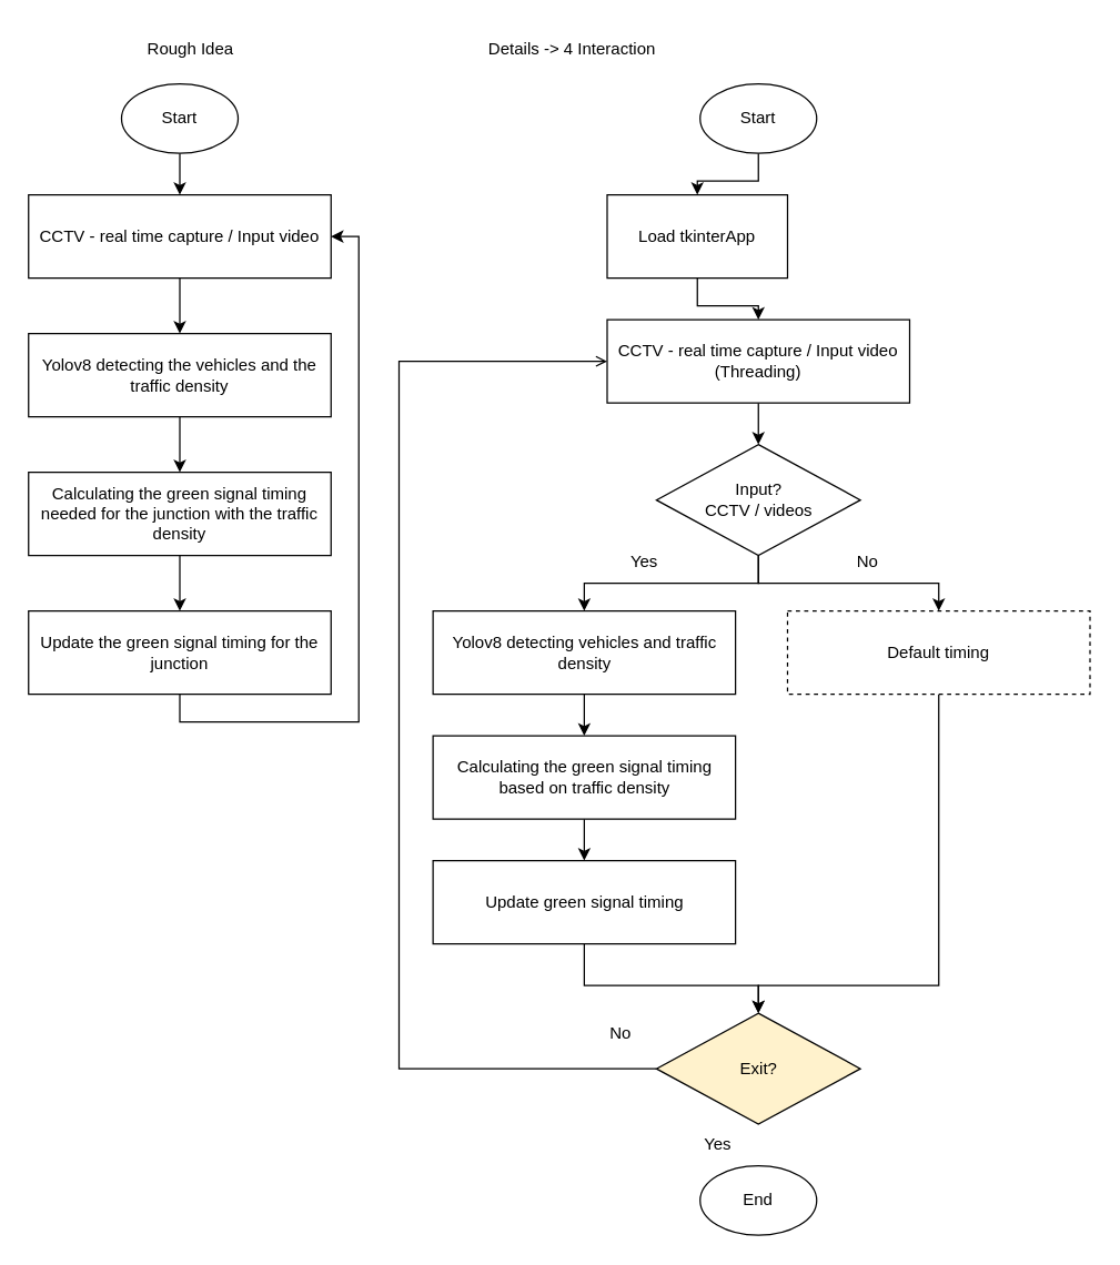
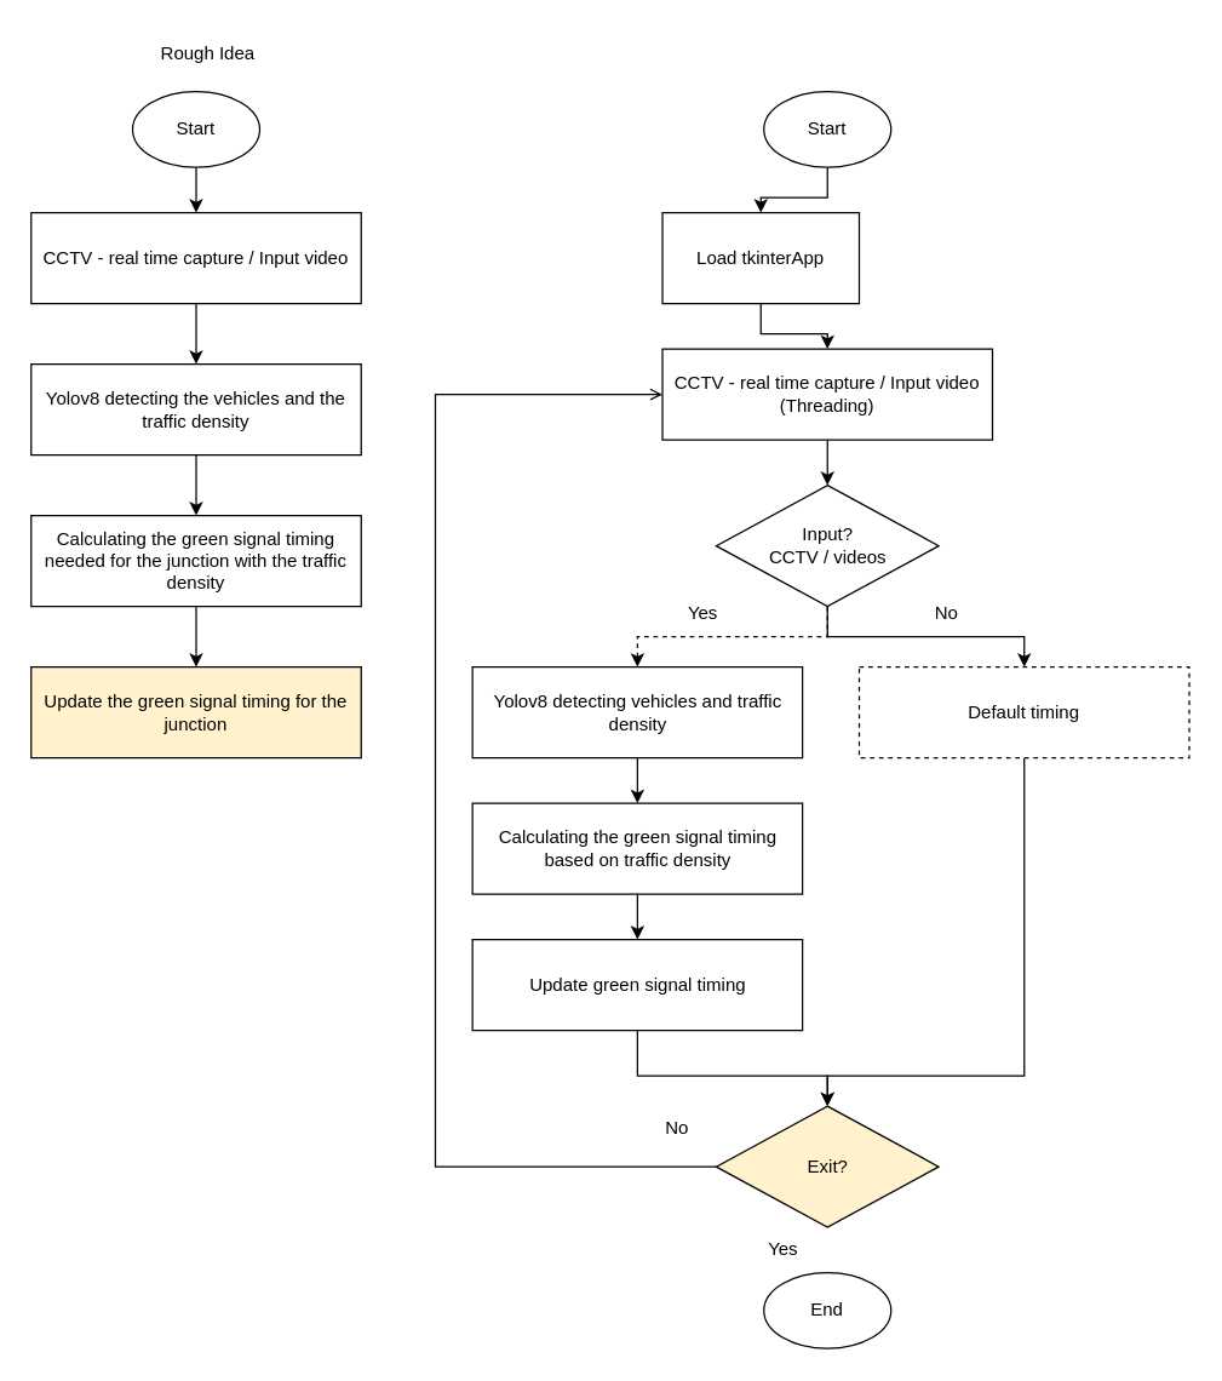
  <mxCell id="0" />
  <mxCell id="1" parent="0" />
  <mxCell id="2" value="" style="edgeStyle=orthogonalEdgeStyle;rounded=0;orthogonalLoop=1;jettySize=auto;html=1;" edge="1" parent="1" source="3" target="5"><mxGeometry relative="1" as="geometry" /></mxCell>
  <mxCell id="3" value="Start" style="ellipse;whiteSpace=wrap;html=1;" vertex="1" parent="1"><mxGeometry x="87" y="60" width="84" height="50" as="geometry" /></mxCell>
  <mxCell id="4" value="" style="edgeStyle=orthogonalEdgeStyle;rounded=0;orthogonalLoop=1;jettySize=auto;html=1;" edge="1" parent="1" source="5" target="7"><mxGeometry relative="1" as="geometry" /></mxCell>
  <mxCell id="5" value="CCTV - real time capture / Input video" style="rounded=0;whiteSpace=wrap;html=1;" vertex="1" parent="1"><mxGeometry x="20" y="140" width="218" height="60" as="geometry" /></mxCell>
  <mxCell id="6" value="" style="edgeStyle=orthogonalEdgeStyle;rounded=0;orthogonalLoop=1;jettySize=auto;html=1;" edge="1" parent="1" source="7" target="9"><mxGeometry relative="1" as="geometry" /></mxCell>
  <mxCell id="7" value="Yolov8 detecting the vehicles and the traffic density" style="rounded=0;whiteSpace=wrap;html=1;" vertex="1" parent="1"><mxGeometry x="20" y="240" width="218" height="60" as="geometry" /></mxCell>
  <mxCell id="8" value="" style="edgeStyle=orthogonalEdgeStyle;rounded=0;orthogonalLoop=1;jettySize=auto;html=1;" edge="1" parent="1" source="9" target="11"><mxGeometry relative="1" as="geometry" /></mxCell>
  <mxCell id="9" value="Calculating the green signal timing needed for the junction with the traffic density" style="rounded=0;whiteSpace=wrap;html=1;" vertex="1" parent="1"><mxGeometry x="20" y="340" width="218" height="60" as="geometry" /></mxCell>
- <mxCell id="10" style="edgeStyle=orthogonalEdgeStyle;rounded=0;orthogonalLoop=1;jettySize=auto;html=1;exitX=0.5;exitY=1;exitDx=0;exitDy=0;entryX=1;entryY=0.5;entryDx=0;entryDy=0;" edge="1" parent="1" source="11" target="5"><mxGeometry relative="1" as="geometry"><Array as="points"><mxPoint x="129" y="520" /><mxPoint x="258" y="520" /><mxPoint x="258" y="170" /></Array></mxGeometry></mxCell>
- <mxCell id="11" value="Update the green signal timing for the junction" style="rounded=0;whiteSpace=wrap;html=1;" vertex="1" parent="1"><mxGeometry x="20" y="440" width="218" height="60" as="geometry" /></mxCell>
+ <mxCell id="11" value="Update the green signal timing for the junction" style="rounded=0;whiteSpace=wrap;html=1;fillColor=#fff2cc;" vertex="1" parent="1"><mxGeometry x="20" y="440" width="218" height="60" as="geometry" /></mxCell>
  <mxCell id="12" value="Rough Idea" style="text;html=1;align=center;verticalAlign=middle;whiteSpace=wrap;rounded=0;" vertex="1" parent="1"><mxGeometry x="97" y="20" width="80" height="30" as="geometry" /></mxCell>
- <mxCell id="13" value="Details -&amp;gt; 4 Interaction" style="text;html=1;align=center;verticalAlign=middle;whiteSpace=wrap;rounded=0;" vertex="1" parent="1"><mxGeometry x="327" width="170" height="30" as="geometry" y="20" /></mxCell>
  <mxCell id="14" value="" style="edgeStyle=orthogonalEdgeStyle;rounded=0;orthogonalLoop=1;jettySize=auto;html=1;" edge="1" parent="1" source="15" target="17"><mxGeometry relative="1" as="geometry" /></mxCell>
  <mxCell id="15" value="Start" style="ellipse;whiteSpace=wrap;html=1;" vertex="1" parent="1"><mxGeometry x="504" y="60" width="84" height="50" as="geometry" /></mxCell>
  <mxCell id="16" value="" style="edgeStyle=orthogonalEdgeStyle;rounded=0;orthogonalLoop=1;jettySize=auto;html=1;" edge="1" parent="1" source="17" target="19"><mxGeometry relative="1" as="geometry" /></mxCell>
  <mxCell id="17" value="Load tkinterApp" style="rounded=0;whiteSpace=wrap;html=1;" vertex="1" parent="1"><mxGeometry x="437" y="140" width="130" height="60" as="geometry" /></mxCell>
  <mxCell id="18" value="" style="edgeStyle=orthogonalEdgeStyle;rounded=0;orthogonalLoop=1;jettySize=auto;html=1;" edge="1" parent="1" source="19" target="33"><mxGeometry relative="1" as="geometry" /></mxCell>
  <mxCell id="19" value="CCTV - real time capture / Input video (Threading)" style="rounded=0;whiteSpace=wrap;html=1;" vertex="1" parent="1"><mxGeometry x="437" y="230" width="218" height="60" as="geometry" /></mxCell>
  <mxCell id="20" value="" style="edgeStyle=orthogonalEdgeStyle;rounded=0;orthogonalLoop=1;jettySize=auto;html=1;" edge="1" parent="1" source="21" target="23"><mxGeometry relative="1" as="geometry" /></mxCell>
  <mxCell id="21" value="Yolov8 detecting vehicles and traffic density" style="rounded=0;whiteSpace=wrap;html=1;" vertex="1" parent="1"><mxGeometry x="311.5" y="440" width="218" height="60" as="geometry" /></mxCell>
  <mxCell id="22" value="" style="edgeStyle=orthogonalEdgeStyle;rounded=0;orthogonalLoop=1;jettySize=auto;html=1;" edge="1" parent="1" source="23" target="25"><mxGeometry relative="1" as="geometry" /></mxCell>
  <mxCell id="23" value="Calculating the green signal timing based on traffic density" style="rounded=0;whiteSpace=wrap;html=1;" vertex="1" parent="1"><mxGeometry x="311.5" y="530" width="218" height="60" as="geometry" /></mxCell>
  <mxCell id="24" style="edgeStyle=orthogonalEdgeStyle;rounded=0;orthogonalLoop=1;jettySize=auto;html=1;exitX=0.5;exitY=1;exitDx=0;exitDy=0;entryX=0.5;entryY=0;entryDx=0;entryDy=0;" edge="1" parent="1" source="25" target="27"><mxGeometry relative="1" as="geometry"><Array as="points"><mxPoint x="421" y="710" /><mxPoint x="546" y="710" /></Array></mxGeometry></mxCell>
  <mxCell id="25" value="Update green signal timing" style="rounded=0;whiteSpace=wrap;html=1;" vertex="1" parent="1"><mxGeometry x="311.5" y="620" width="218" height="60" as="geometry" /></mxCell>
  <mxCell id="26" style="edgeStyle=orthogonalEdgeStyle;rounded=0;orthogonalLoop=1;jettySize=auto;html=1;exitX=0;exitY=0.5;exitDx=0;exitDy=0;entryX=0;entryY=0.5;entryDx=0;entryDy=0;endArrow=open;" edge="1" parent="1" source="27" target="19"><mxGeometry relative="1" as="geometry"><Array as="points"><mxPoint x="287" y="770" /><mxPoint x="287" y="260" /></Array></mxGeometry></mxCell>
  <mxCell id="27" value="Exit?" style="rhombus;whiteSpace=wrap;html=1;fillColor=#fff2cc;" vertex="1" parent="1"><mxGeometry x="472.5" y="730" width="147" height="80" as="geometry" /></mxCell>
  <mxCell id="28" value="End" style="ellipse;whiteSpace=wrap;html=1;" vertex="1" parent="1"><mxGeometry x="504" y="840" width="84" height="50" as="geometry" /></mxCell>
  <mxCell id="29" value="No" style="text;html=1;align=center;verticalAlign=middle;whiteSpace=wrap;rounded=0;" vertex="1" parent="1"><mxGeometry x="417" y="730" width="60" height="30" as="geometry" /></mxCell>
  <mxCell id="30" value="Yes" style="text;html=1;align=center;verticalAlign=middle;whiteSpace=wrap;rounded=0;" vertex="1" parent="1"><mxGeometry x="487" y="810" width="60" height="30" as="geometry" /></mxCell>
  <mxCell id="31" value="" style="edgeStyle=orthogonalEdgeStyle;rounded=0;orthogonalLoop=1;jettySize=auto;html=1;" edge="1" parent="1" source="33" target="35"><mxGeometry relative="1" as="geometry" /></mxCell>
- <mxCell id="32" style="edgeStyle=orthogonalEdgeStyle;rounded=0;orthogonalLoop=1;jettySize=auto;html=1;entryX=0.5;entryY=0;entryDx=0;entryDy=0;" edge="1" parent="1" source="33" target="21"><mxGeometry relative="1" as="geometry" /></mxCell>
+ <mxCell id="32" style="edgeStyle=orthogonalEdgeStyle;rounded=0;orthogonalLoop=1;jettySize=auto;html=1;entryX=0.5;entryY=0;entryDx=0;entryDy=0;dashed=1;" edge="1" parent="1" source="33" target="21"><mxGeometry relative="1" as="geometry" /></mxCell>
  <mxCell id="33" value="Input?&lt;br&gt;CCTV / videos" style="rhombus;whiteSpace=wrap;html=1;" vertex="1" parent="1"><mxGeometry x="472.5" y="320" width="147" height="80" as="geometry" /></mxCell>
  <mxCell id="34" style="edgeStyle=orthogonalEdgeStyle;rounded=0;orthogonalLoop=1;jettySize=auto;html=1;exitX=0.5;exitY=1;exitDx=0;exitDy=0;entryX=0.5;entryY=0;entryDx=0;entryDy=0;" edge="1" parent="1" source="35" target="27"><mxGeometry relative="1" as="geometry"><Array as="points"><mxPoint x="676" y="710" /><mxPoint x="546" y="710" /></Array></mxGeometry></mxCell>
  <mxCell id="35" value="Default timing" style="rounded=0;whiteSpace=wrap;html=1;dashed=1;" vertex="1" parent="1"><mxGeometry x="567" y="440" width="218" height="60" as="geometry" /></mxCell>
  <mxCell id="36" value="No" style="text;html=1;align=center;verticalAlign=middle;whiteSpace=wrap;rounded=0;" vertex="1" parent="1"><mxGeometry x="595" y="390" width="60" height="30" as="geometry" /></mxCell>
  <mxCell id="37" value="Yes" style="text;html=1;align=center;verticalAlign=middle;whiteSpace=wrap;rounded=0;" vertex="1" parent="1"><mxGeometry x="434" y="390" width="60" height="30" as="geometry" /></mxCell>
